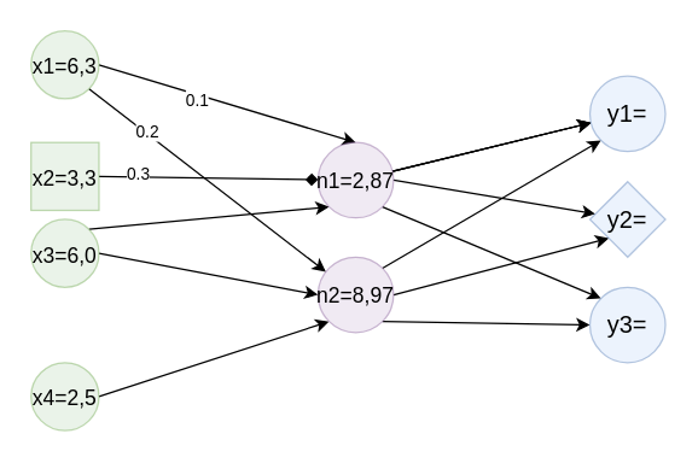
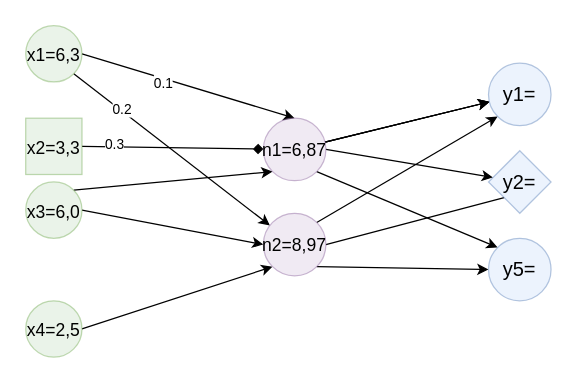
  <mxCell id="0" />
  <mxCell id="1" parent="0" />
  <mxCell id="2" style="edgeStyle=none;rounded=0;orthogonalLoop=1;jettySize=auto;html=1;exitX=1;exitY=0.5;exitDx=0;exitDy=0;entryX=0.5;entryY=0;entryDx=0;entryDy=0;" edge="1" parent="1" source="6" target="20"><mxGeometry relative="1" as="geometry" /></mxCell>
  <mxCell id="3" value="0.1" style="edgeLabel;html=1;align=center;verticalAlign=middle;resizable=0;points=[];" vertex="1" connectable="0" parent="2"><mxGeometry x="-0.237" y="-3" relative="1" as="geometry"><mxPoint as="offset" /></mxGeometry></mxCell>
  <mxCell id="4" style="edgeStyle=none;rounded=0;orthogonalLoop=1;jettySize=auto;html=1;exitX=1;exitY=1;exitDx=0;exitDy=0;" edge="1" parent="1" source="6" target="24"><mxGeometry relative="1" as="geometry" /></mxCell>
  <mxCell id="5" value="0.2" style="edgeLabel;html=1;align=center;verticalAlign=middle;resizable=0;points=[];" vertex="1" connectable="0" parent="4"><mxGeometry x="-0.53" y="1" relative="1" as="geometry"><mxPoint as="offset" /></mxGeometry></mxCell>
  <mxCell id="6" value="&lt;font style=&quot;font-size: 14px&quot;&gt;x1=6,3&lt;/font&gt;" style="ellipse;whiteSpace=wrap;html=1;aspect=fixed;rounded=1;shadow=0;glass=0;labelBackgroundColor=none;strokeColor=#82b366;strokeWidth=1;fillColor=#d5e8d4;fontFamily=Helvetica;fontSize=16;align=center;opacity=50;spacing=15;" parent="1" vertex="1"><mxGeometry x="20" y="20" width="45" height="45" as="geometry" /></mxCell>
  <mxCell id="7" style="edgeStyle=none;rounded=0;orthogonalLoop=1;jettySize=auto;html=1;exitX=1;exitY=0.5;exitDx=0;exitDy=0;endArrow=diamond;" edge="1" parent="1" source="9" target="20"><mxGeometry relative="1" as="geometry" /></mxCell>
  <mxCell id="8" value="0.3" style="edgeLabel;html=1;align=center;verticalAlign=middle;resizable=0;points=[];" vertex="1" connectable="0" parent="7"><mxGeometry x="-0.656" y="2" relative="1" as="geometry"><mxPoint as="offset" /></mxGeometry></mxCell>
  <mxCell id="9" value="&lt;font style=&quot;font-size: 14px&quot;&gt;x2=3,3&lt;/font&gt;" style="whiteSpace=wrap;html=1;aspect=fixed;shadow=0;glass=0;labelBackgroundColor=none;strokeColor=#82b366;strokeWidth=1;fillColor=#d5e8d4;fontFamily=Helvetica;fontSize=16;align=center;opacity=50;spacing=15;rounded=0;" vertex="1" parent="1"><mxGeometry x="20" y="94" width="45" height="45" as="geometry" /></mxCell>
  <mxCell id="10" style="edgeStyle=none;rounded=0;orthogonalLoop=1;jettySize=auto;html=1;exitX=1;exitY=0.5;exitDx=0;exitDy=0;entryX=0;entryY=0.5;entryDx=0;entryDy=0;" edge="1" parent="1" source="12" target="24"><mxGeometry relative="1" as="geometry" /></mxCell>
  <mxCell id="11" style="edgeStyle=none;rounded=0;orthogonalLoop=1;jettySize=auto;html=1;exitX=1;exitY=0;exitDx=0;exitDy=0;entryX=0;entryY=1;entryDx=0;entryDy=0;" edge="1" parent="1" source="12" target="20"><mxGeometry relative="1" as="geometry" /></mxCell>
  <mxCell id="12" value="&lt;font style=&quot;font-size: 14px&quot;&gt;x3=6,0&lt;/font&gt;" style="ellipse;whiteSpace=wrap;html=1;aspect=fixed;rounded=1;shadow=0;glass=0;labelBackgroundColor=none;strokeColor=#82b366;strokeWidth=1;fillColor=#d5e8d4;fontFamily=Helvetica;fontSize=16;align=center;opacity=50;spacing=15;" vertex="1" parent="1"><mxGeometry x="20" y="145" width="45" height="45" as="geometry" /></mxCell>
  <mxCell id="13" style="edgeStyle=none;rounded=0;orthogonalLoop=1;jettySize=auto;html=1;exitX=1;exitY=0.5;exitDx=0;exitDy=0;entryX=0;entryY=1;entryDx=0;entryDy=0;" edge="1" parent="1" source="14" target="24"><mxGeometry relative="1" as="geometry" /></mxCell>
  <mxCell id="14" value="&lt;font style=&quot;font-size: 14px&quot;&gt;x4=2,5&lt;/font&gt;" style="ellipse;whiteSpace=wrap;html=1;aspect=fixed;rounded=1;shadow=0;glass=0;labelBackgroundColor=none;strokeColor=#82b366;strokeWidth=1;fillColor=#d5e8d4;fontFamily=Helvetica;fontSize=16;align=center;opacity=50;spacing=15;" vertex="1" parent="1"><mxGeometry x="20" y="240" width="45" height="45" as="geometry" /></mxCell>
  <mxCell id="15" value="" style="edgeStyle=none;rounded=0;orthogonalLoop=1;jettySize=auto;html=1;" edge="1" parent="1" source="20" target="25"><mxGeometry relative="1" as="geometry" /></mxCell>
  <mxCell id="16" value="" style="edgeStyle=none;rounded=0;orthogonalLoop=1;jettySize=auto;html=1;" edge="1" parent="1" source="20" target="25"><mxGeometry relative="1" as="geometry" /></mxCell>
  <mxCell id="17" value="" style="edgeStyle=none;rounded=0;orthogonalLoop=1;jettySize=auto;html=1;" edge="1" parent="1" source="20" target="25"><mxGeometry relative="1" as="geometry" /></mxCell>
  <mxCell id="18" style="edgeStyle=none;rounded=0;orthogonalLoop=1;jettySize=auto;html=1;exitX=1;exitY=0.5;exitDx=0;exitDy=0;" edge="1" parent="1" source="20" target="27"><mxGeometry relative="1" as="geometry" /></mxCell>
  <mxCell id="19" style="edgeStyle=none;rounded=0;orthogonalLoop=1;jettySize=auto;html=1;exitX=1;exitY=1;exitDx=0;exitDy=0;entryX=0;entryY=0;entryDx=0;entryDy=0;" edge="1" parent="1" source="20" target="26"><mxGeometry relative="1" as="geometry" /></mxCell>
- <mxCell id="20" value="&lt;font style=&quot;font-size: 14px&quot;&gt;n1=2,87&lt;/font&gt;" style="ellipse;whiteSpace=wrap;html=1;aspect=fixed;rounded=1;shadow=0;glass=0;labelBackgroundColor=none;strokeColor=#9673a6;strokeWidth=1;fillColor=#e1d5e7;fontFamily=Helvetica;fontSize=16;align=center;opacity=50;spacing=15;" vertex="1" parent="1"><mxGeometry x="210" y="94" width="50" height="50" as="geometry" /></mxCell>
+ <mxCell id="20" value="&lt;font style=&quot;font-size: 14px&quot;&gt;n1=6,87&lt;/font&gt;" style="ellipse;whiteSpace=wrap;html=1;aspect=fixed;rounded=1;shadow=0;glass=0;labelBackgroundColor=none;strokeColor=#9673a6;strokeWidth=1;fillColor=#e1d5e7;fontFamily=Helvetica;fontSize=16;align=center;opacity=50;spacing=15;" vertex="1" parent="1"><mxGeometry x="210" y="94" width="50" height="50" as="geometry" /></mxCell>
  <mxCell id="21" style="edgeStyle=none;rounded=0;orthogonalLoop=1;jettySize=auto;html=1;exitX=1;exitY=1;exitDx=0;exitDy=0;entryX=0;entryY=0.5;entryDx=0;entryDy=0;" edge="1" parent="1" source="24" target="26"><mxGeometry relative="1" as="geometry" /></mxCell>
- <mxCell id="22" style="edgeStyle=none;rounded=0;orthogonalLoop=1;jettySize=auto;html=1;exitX=1;exitY=0.5;exitDx=0;exitDy=0;entryX=0;entryY=1;entryDx=0;entryDy=0;" edge="1" parent="1" source="24" target="27"><mxGeometry relative="1" as="geometry" /></mxCell>
+ <mxCell id="22" style="edgeStyle=none;rounded=0;orthogonalLoop=1;jettySize=auto;html=1;exitX=1;exitY=0.5;exitDx=0;exitDy=0;entryX=0;entryY=1;entryDx=0;entryDy=0;endArrow=none;" edge="1" parent="1" source="24" target="27"><mxGeometry relative="1" as="geometry" /></mxCell>
  <mxCell id="23" style="edgeStyle=none;rounded=0;orthogonalLoop=1;jettySize=auto;html=1;exitX=1;exitY=0;exitDx=0;exitDy=0;entryX=0;entryY=1;entryDx=0;entryDy=0;" edge="1" parent="1" source="24" target="25"><mxGeometry relative="1" as="geometry" /></mxCell>
  <mxCell id="24" value="&lt;font style=&quot;font-size: 14px&quot;&gt;n2=8,97&lt;/font&gt;" style="ellipse;whiteSpace=wrap;html=1;aspect=fixed;rounded=1;shadow=0;glass=0;labelBackgroundColor=none;strokeColor=#9673a6;strokeWidth=1;fillColor=#e1d5e7;fontFamily=Helvetica;fontSize=16;align=center;opacity=50;spacing=15;" vertex="1" parent="1"><mxGeometry x="210" y="170" width="50" height="50" as="geometry" /></mxCell>
  <mxCell id="25" value="y1=" style="ellipse;whiteSpace=wrap;html=1;aspect=fixed;rounded=1;shadow=0;glass=0;labelBackgroundColor=none;strokeColor=#6c8ebf;strokeWidth=1;fillColor=#dae8fc;fontFamily=Helvetica;fontSize=16;align=center;opacity=50;spacing=15;" vertex="1" parent="1"><mxGeometry x="390" y="50" width="50" height="50" as="geometry" /></mxCell>
- <mxCell id="26" value="y3=" style="ellipse;whiteSpace=wrap;html=1;aspect=fixed;rounded=1;shadow=0;glass=0;labelBackgroundColor=none;strokeColor=#6c8ebf;strokeWidth=1;fillColor=#dae8fc;fontFamily=Helvetica;fontSize=16;align=center;opacity=50;spacing=15;" vertex="1" parent="1"><mxGeometry x="390" y="190" width="50" height="50" as="geometry" /></mxCell>
+ <mxCell id="26" value="y5=" style="ellipse;whiteSpace=wrap;html=1;aspect=fixed;rounded=1;shadow=0;glass=0;labelBackgroundColor=none;strokeColor=#6c8ebf;strokeWidth=1;fillColor=#dae8fc;fontFamily=Helvetica;fontSize=16;align=center;opacity=50;spacing=15;" vertex="1" parent="1"><mxGeometry x="390" y="190" width="50" height="50" as="geometry" /></mxCell>
  <mxCell id="27" value="y2=" style="rhombus;whiteSpace=wrap;html=1;aspect=fixed;shadow=0;glass=0;labelBackgroundColor=none;strokeColor=#6c8ebf;strokeWidth=1;fillColor=#dae8fc;fontFamily=Helvetica;fontSize=16;align=center;opacity=50;spacing=15;" vertex="1" parent="1"><mxGeometry x="390" y="120" width="50" height="50" as="geometry" /></mxCell>
